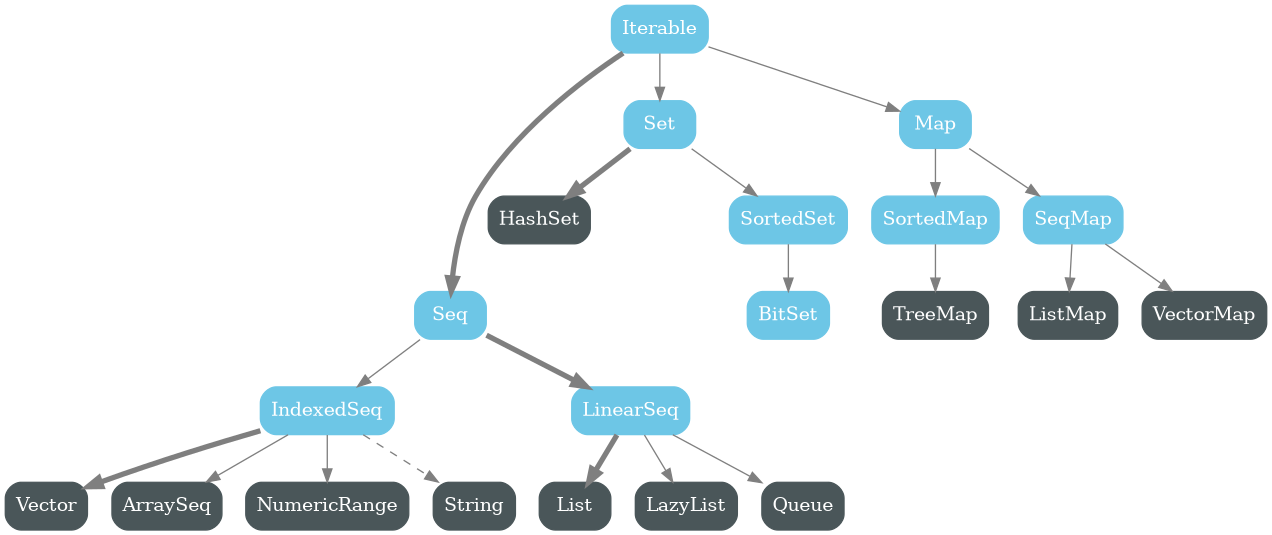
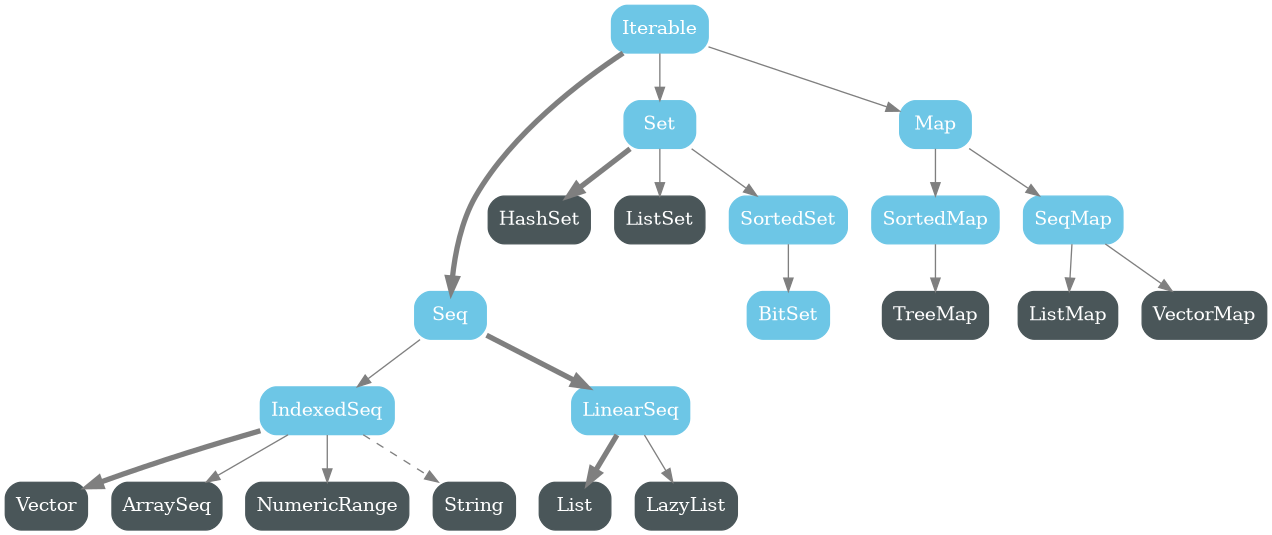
  digraph {
    rankdir=TB
    node [color="#4A5659" fontcolor="#FFFFFF" shape=box style="rounded, filled"]
    edge [color="#7F7F7F"]
    TreeMap
    Seq [color="#6DC6E6"]
    IndexedSeq [color="#6DC6E6"]
    LinearSeq [color="#6DC6E6"]
    Iterable [color="#6DC6E6"]
    Set [color="#6DC6E6"]
    Map [color="#6DC6E6"]
    HashSet
+   ListSet
    SortedSet [color="#6DC6E6"]
    SortedMap [color="#6DC6E6"]
    SeqMap [color="#6DC6E6"]
    BitSet [color="#6DC6E6"]
    Vector
    ArraySeq
    NumericRange
    String
    List
    LazyList
-   Queue
    ListMap
    VectorMap
    subgraph sub_1 {
      rank=same
      TreeMap
      Seq
    }
    Seq -> IndexedSeq
    Seq -> LinearSeq [penwidth=4]
    IndexedSeq -> Vector [penwidth=4]
    IndexedSeq -> ArraySeq
    IndexedSeq -> NumericRange
    IndexedSeq -> String [style=dashed]
    LinearSeq -> List [penwidth=4]
    LinearSeq -> LazyList
-   LinearSeq -> Queue
    Iterable -> Seq [penwidth=4]
    Iterable -> Set
    Iterable -> Map
    Set -> HashSet [penwidth=4]
+   Set -> ListSet
    Set -> SortedSet
    Map -> SortedMap
    Map -> SeqMap
    SortedSet -> BitSet
    SortedMap -> TreeMap
    SeqMap -> ListMap
    SeqMap -> VectorMap
  }
